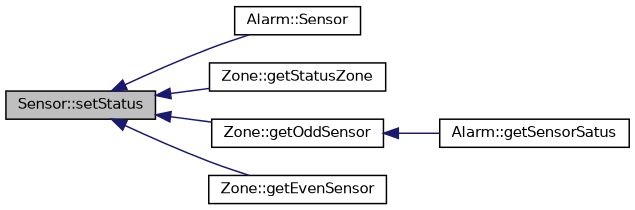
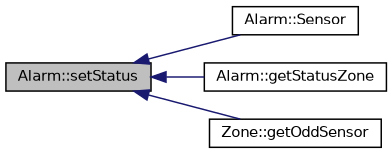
  digraph {
    rankdir=LR
    node [color=black fillcolor=white fontname=Helvetica fontsize=10 shape=record style=filled]
    edge [color=midnightblue dir=back fontname=Helvetica fontsize=10 labelfontname=Helvetica labelfontsize=10 style=solid]
-   n1 [fillcolor=grey75 fontcolor=black height=0.2 label="Sensor::setStatus" width=0.4]
+   n1 [fillcolor=grey75 fontcolor=black height=0.2 label="Alarm::setStatus" width=0.4]
    n2 [height=0.2 label="Alarm::Sensor" width=0.4]
-   n3 [height=0.2 label="Zone::getStatusZone" width=0.4]
+   n3 [height=0.2 label="Alarm::getStatusZone" width=0.4]
    n4 [height=0.2 label="Zone::getOddSensor" width=0.4]
-   n5 [height=0.2 label="Zone::getEvenSensor" width=0.4]
-   n6 [height=0.2 label="Alarm::getSensorSatus" width=0.4]
    n1 -> n2
    n1 -> n3
    n1 -> n4
-   n1 -> n5
-   n4 -> n6
  }
